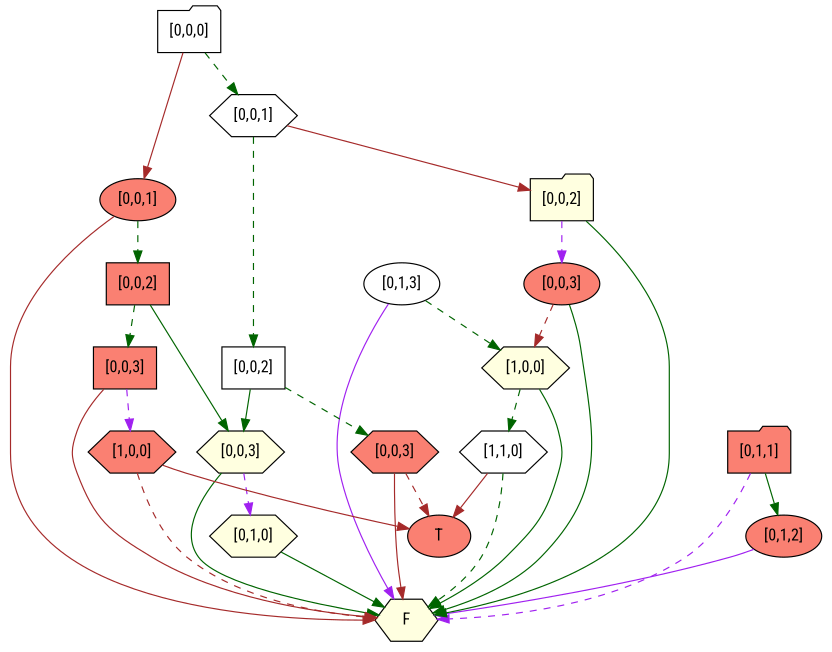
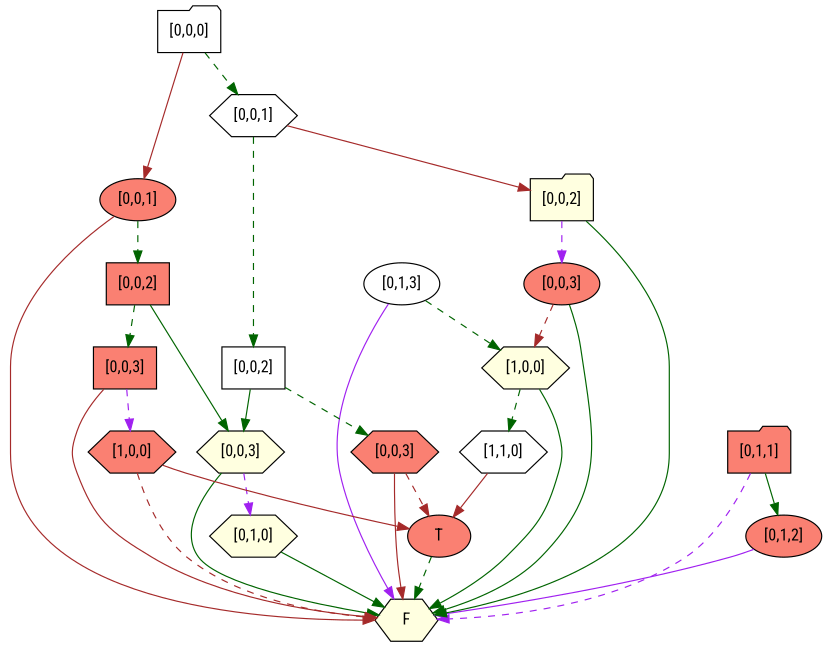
  digraph {
    fontname="Roboto Condensed"
    node [fillcolor=salmon fontname="Roboto Condensed" shape=hexagon style=filled]
    edge [color=darkgreen fontname="Roboto Condensed"]
    n1 [fillcolor=lightyellow label=F]
    n2 [label=T shape=ellipse]
    n3 [fillcolor=white label="[1,1,0]"]
    n4 [fillcolor=lightyellow label="[1,0,0]"]
    n5 [fillcolor=white label="[0,1,3]" shape=ellipse]
    n6 [label="[0,1,2]" shape=ellipse]
    n7 [label="[0,1,1]" shape=folder]
    n8 [fillcolor=lightyellow label="[0,1,0]"]
    n9 [fillcolor=lightyellow label="[0,0,3]"]
    n10 [label="[1,0,0]"]
    n11 [label="[0,0,3]" shape=box]
    n12 [label="[0,0,2]" shape=box]
    n13 [label="[0,0,1]" shape=ellipse]
    n14 [label="[0,0,3]" shape=ellipse]
    n15 [fillcolor=lightyellow label="[0,0,2]" shape=folder]
    n16 [label="[0,0,3]"]
    n17 [fillcolor=white label="[0,0,2]" shape=box]
    n18 [fillcolor=white label="[0,0,1]"]
    n19 [fillcolor=white label="[0,0,0]" shape=folder]
-   n3 -> n1 [style=dashed]
+   n2 -> n1 [style=dashed]
    n3 -> n2 [color=brown]
    n4 -> n1
    n4 -> n3 [style=dashed]
    n5 -> n1 [color=purple]
    n5 -> n4 [style=dashed]
    n6 -> n1 [color=purple]
    n7 -> n1 [color=purple style=dashed]
    n7 -> n6
    n8 -> n1
    n9 -> n1
    n9 -> n8 [color=purple style=dashed]
    n10 -> n1 [color=brown style=dashed]
    n10 -> n2 [color=brown]
    n11 -> n1 [color=brown]
    n11 -> n10 [color=purple style=dashed]
    n12 -> n9
    n12 -> n11 [style=dashed]
    n13 -> n1 [color=brown]
    n13 -> n12 [style=dashed]
    n14 -> n1
    n14 -> n4 [color=brown style=dashed]
    n15 -> n1
    n15 -> n14 [color=purple style=dashed]
    n16 -> n1 [color=brown]
    n16 -> n2 [color=brown style=dashed]
    n17 -> n9
    n17 -> n16 [style=dashed]
    n18 -> n15 [color=brown]
    n18 -> n17 [style=dashed]
    n19 -> n13 [color=brown]
    n19 -> n18 [style=dashed]
  }
